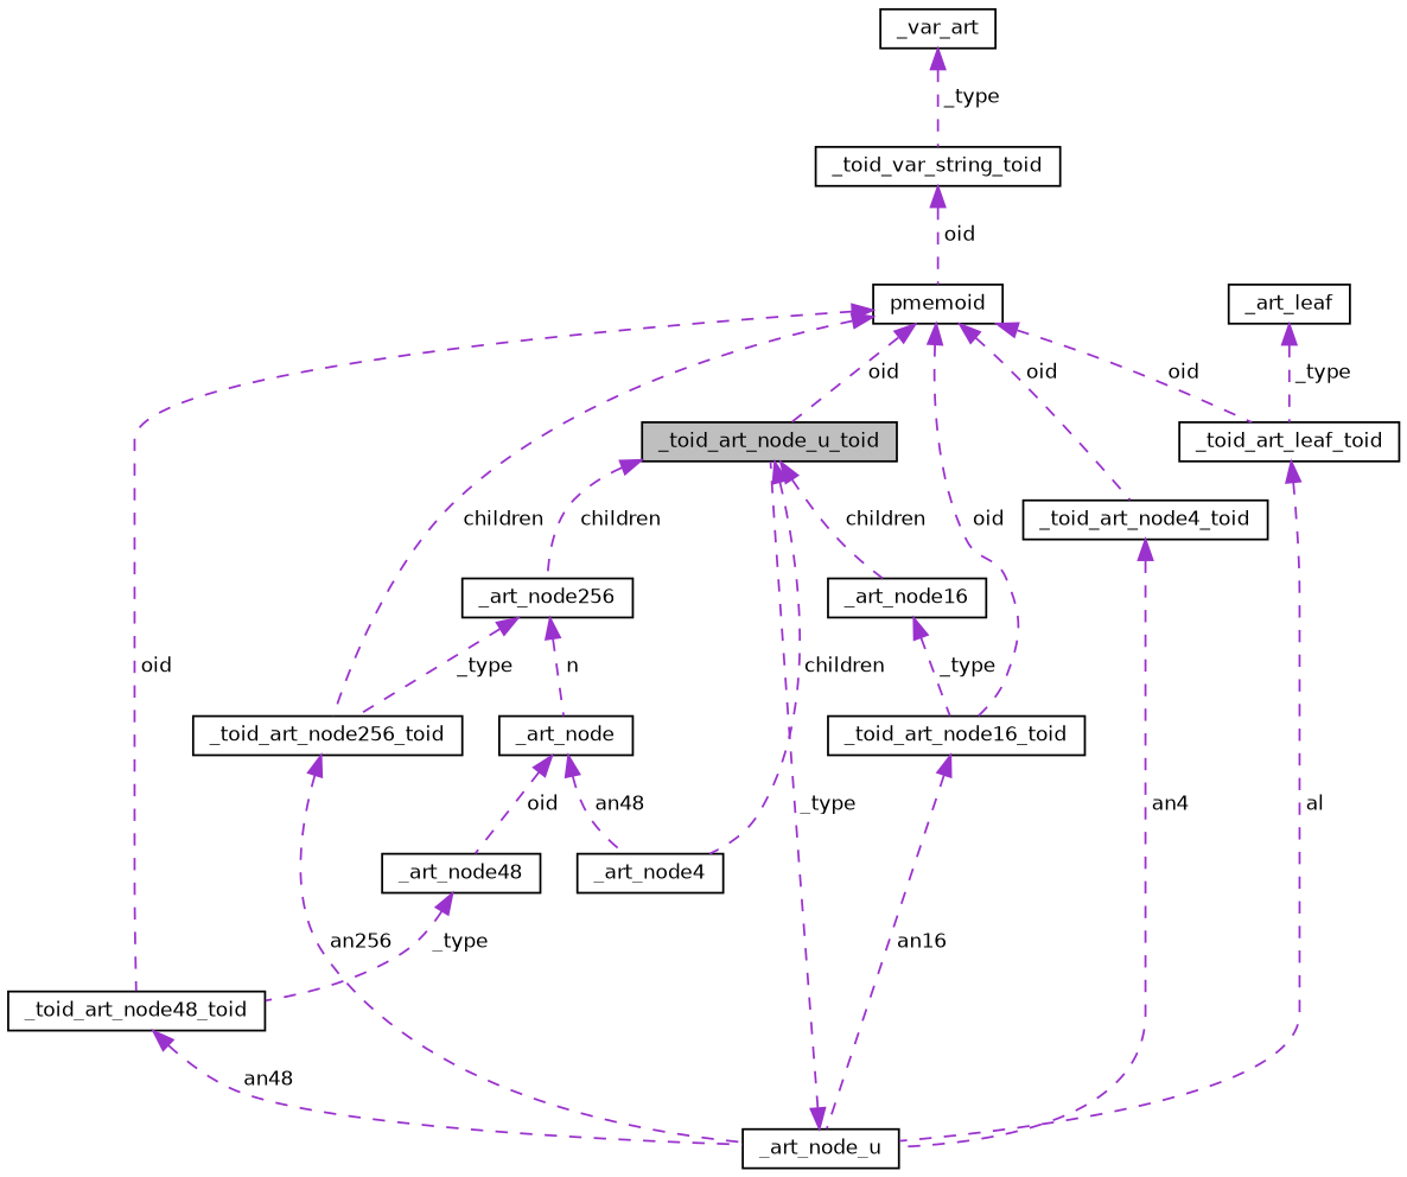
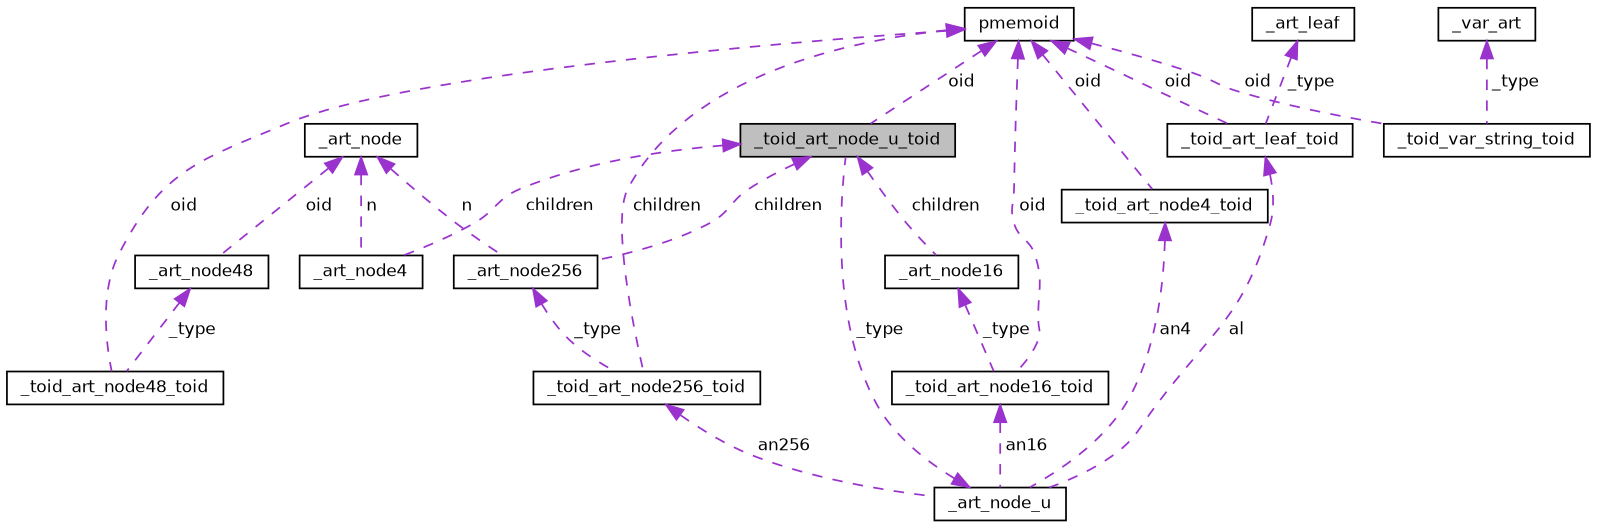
  digraph {
    rankdir=TB
    node [color=black fillcolor=white fontname=Helvetica fontsize=10 shape=record style=filled]
    edge [color=darkorchid3 dir=back fontname=Helvetica fontsize=10 labelfontname=Helvetica labelfontsize=10 style=dashed]
    n1 [fillcolor=grey75 fontcolor=black height=0.2 label=_toid_art_node_u_toid width=0.4]
    n2 [height=0.2 label=_art_node16 width=0.4]
    n3 [height=0.2 label=_art_node4 width=0.4]
    n4 [height=0.2 label=_art_node256 width=0.4]
    n5 [height=0.2 label=_toid_art_node16_toid width=0.4]
    n6 [height=0.2 label=_toid_art_node256_toid width=0.4]
    n7 [height=0.2 label=_art_node48 width=0.4]
    n8 [height=0.2 label=_toid_art_node48_toid width=0.4]
    n9 [height=0.2 label=pmemoid width=0.4]
    n10 [height=0.2 label=_toid_art_leaf_toid width=0.4]
    n11 [height=0.2 label=_toid_var_string_toid width=0.4]
    n12 [height=0.2 label=_toid_art_node4_toid width=0.4]
    n13 [height=0.2 label=_art_node_u width=0.4]
    n14 [height=0.2 label=_art_leaf width=0.4]
    n15 [height=0.2 label=_var_art width=0.4]
    n16 [height=0.2 label=_art_node width=0.4]
    n1 -> n2 [label=" children"]
    n1 -> n3 [label=" children"]
    n1 -> n4 [label=" children"]
    n2 -> n5 [label=" _type"]
    n4 -> n6 [label=" _type"]
    n5 -> n13 [label=" an16"]
    n6 -> n13 [label=" an256"]
    n7 -> n8 [label=" _type"]
-   n8 -> n13 [label=" an48"]
    n9 -> n1 [label=" oid"]
    n9 -> n5 [label=" oid"]
    n9 -> n6 [label=" children"]
    n9 -> n8 [label=" oid"]
    n9 -> n10 [label=" oid"]
-   n11 -> n9 [label=" oid"]
+   n9 -> n11 [label=" oid"]
    n9 -> n12 [label=" oid"]
    n10 -> n13 [label=" al"]
    n12 -> n13 [label=" an4"]
    n13 -> n1 [label=" _type"]
    n14 -> n10 [label=" _type"]
    n15 -> n11 [label=" _type"]
-   n16 -> n3 [label=" an48"]
-   n4 -> n16 [label=" n"]
+   n16 -> n3 [label=" n"]
+   n16 -> n4 [label=" n"]
    n16 -> n7 [label=" oid"]
  }
